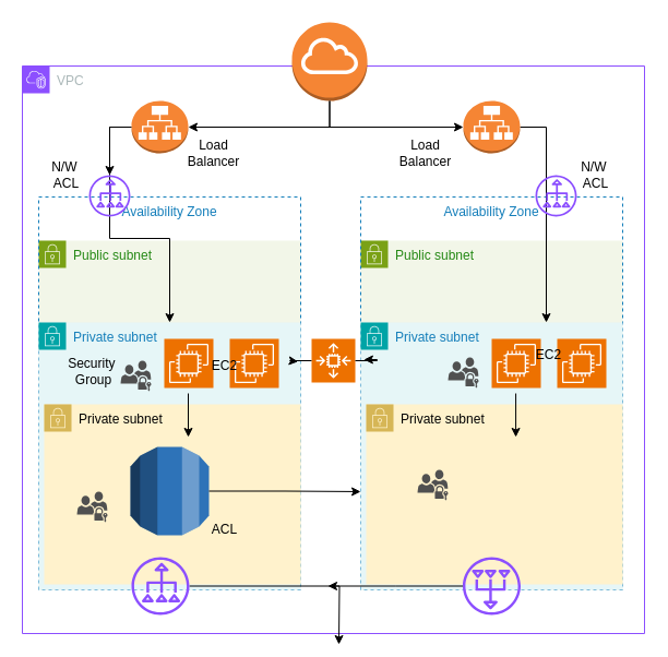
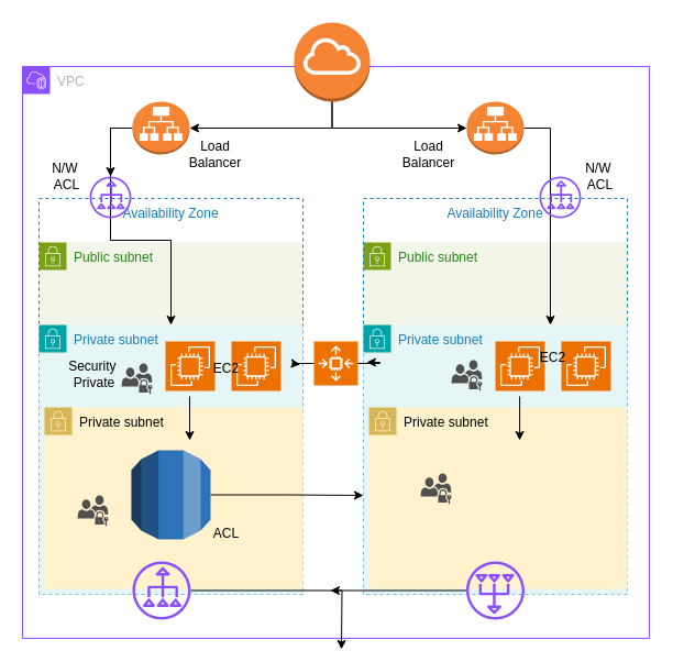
  <mxCell id="0" />
  <mxCell id="1" parent="0" />
  <mxCell id="2" value="VPC" style="points=[[0,0],[0.25,0],[0.5,0],[0.75,0],[1,0],[1,0.25],[1,0.5],[1,0.75],[1,1],[0.75,1],[0.5,1],[0.25,1],[0,1],[0,0.75],[0,0.5],[0,0.25]];outlineConnect=0;gradientColor=none;html=1;whiteSpace=wrap;fontSize=12;fontStyle=0;container=1;pointerEvents=0;collapsible=0;recursiveResize=0;shape=mxgraph.aws4.group;grIcon=mxgraph.aws4.group_vpc2;strokeColor=#8C4FFF;fillColor=none;verticalAlign=top;align=left;spacingLeft=30;fontColor=#AAB7B8;dashed=0;" vertex="1" parent="1"><mxGeometry x="20" y="60" width="570" height="520" as="geometry" /></mxCell>
  <mxCell id="3" value="Public subnet" style="points=[[0,0],[0.25,0],[0.5,0],[0.75,0],[1,0],[1,0.25],[1,0.5],[1,0.75],[1,1],[0.75,1],[0.5,1],[0.25,1],[0,1],[0,0.75],[0,0.5],[0,0.25]];outlineConnect=0;gradientColor=none;html=1;whiteSpace=wrap;fontSize=12;fontStyle=0;container=1;pointerEvents=0;collapsible=0;recursiveResize=0;shape=mxgraph.aws4.group;grIcon=mxgraph.aws4.group_security_group;grStroke=0;strokeColor=#7AA116;fillColor=#F2F6E8;verticalAlign=top;align=left;spacingLeft=30;fontColor=#248814;dashed=0;" vertex="1" parent="2"><mxGeometry x="15" y="160" width="240" height="320" as="geometry" /></mxCell>
  <mxCell id="4" value="Availability Zone" style="fillColor=none;strokeColor=#147EBA;dashed=1;verticalAlign=top;fontStyle=0;fontColor=#147EBA;whiteSpace=wrap;html=1;" vertex="1" parent="3"><mxGeometry y="-40" width="240" height="360" as="geometry" /></mxCell>
  <mxCell id="5" value="Private subnet" style="points=[[0,0],[0.25,0],[0.5,0],[0.75,0],[1,0],[1,0.25],[1,0.5],[1,0.75],[1,1],[0.75,1],[0.5,1],[0.25,1],[0,1],[0,0.75],[0,0.5],[0,0.25]];outlineConnect=0;gradientColor=none;html=1;whiteSpace=wrap;fontSize=12;fontStyle=0;container=1;pointerEvents=0;collapsible=0;recursiveResize=0;shape=mxgraph.aws4.group;grIcon=mxgraph.aws4.group_security_group;grStroke=0;strokeColor=#00A4A6;fillColor=#E6F6F7;verticalAlign=top;align=left;spacingLeft=30;fontColor=#147EBA;dashed=0;" vertex="1" parent="3"><mxGeometry y="75" width="240" height="245" as="geometry" /></mxCell>
  <mxCell id="6" value="Private subnet" style="points=[[0,0],[0.25,0],[0.5,0],[0.75,0],[1,0],[1,0.25],[1,0.5],[1,0.75],[1,1],[0.75,1],[0.5,1],[0.25,1],[0,1],[0,0.75],[0,0.5],[0,0.25]];outlineConnect=0;html=1;whiteSpace=wrap;fontSize=12;fontStyle=0;container=1;pointerEvents=0;collapsible=0;recursiveResize=0;shape=mxgraph.aws4.group;grIcon=mxgraph.aws4.group_security_group;grStroke=0;strokeColor=#d6b656;fillColor=#fff2cc;verticalAlign=top;align=left;spacingLeft=30;dashed=0;" vertex="1" parent="5"><mxGeometry x="5" y="75" width="235" height="165" as="geometry" /></mxCell>
  <mxCell id="7" value="" style="outlineConnect=0;dashed=0;verticalLabelPosition=bottom;verticalAlign=top;align=center;html=1;shape=mxgraph.aws3.rds;fillColor=#2E73B8;gradientColor=none;" vertex="1" parent="6"><mxGeometry x="79" y="39" width="72" height="81" as="geometry" /></mxCell>
  <mxCell id="8" value="" style="endArrow=classic;html=1;rounded=0;" edge="1" parent="6"><mxGeometry width="50" height="50" relative="1" as="geometry"><mxPoint x="132" y="-10" as="sourcePoint" /><mxPoint x="132" y="30" as="targetPoint" /></mxGeometry></mxCell>
  <mxCell id="9" value="ACL" style="text;html=1;align=center;verticalAlign=middle;resizable=0;points=[];autosize=1;strokeColor=none;fillColor=none;" vertex="1" parent="6"><mxGeometry x="140" y="100" width="50" height="30" as="geometry" /></mxCell>
  <mxCell id="10" value="" style="sketch=0;points=[[0,0,0],[0.25,0,0],[0.5,0,0],[0.75,0,0],[1,0,0],[0,1,0],[0.25,1,0],[0.5,1,0],[0.75,1,0],[1,1,0],[0,0.25,0],[0,0.5,0],[0,0.75,0],[1,0.25,0],[1,0.5,0],[1,0.75,0]];outlineConnect=0;fontColor=#232F3E;fillColor=#ED7100;strokeColor=#ffffff;dashed=0;verticalLabelPosition=bottom;verticalAlign=top;align=center;html=1;fontSize=12;fontStyle=0;aspect=fixed;shape=mxgraph.aws4.resourceIcon;resIcon=mxgraph.aws4.ec2;" vertex="1" parent="5"><mxGeometry x="115" y="15" width="45" height="45" as="geometry" /></mxCell>
  <mxCell id="11" value="" style="sketch=0;points=[[0,0,0],[0.25,0,0],[0.5,0,0],[0.75,0,0],[1,0,0],[0,1,0],[0.25,1,0],[0.5,1,0],[0.75,1,0],[1,1,0],[0,0.25,0],[0,0.5,0],[0,0.75,0],[1,0.25,0],[1,0.5,0],[1,0.75,0]];outlineConnect=0;fontColor=#232F3E;fillColor=#ED7100;strokeColor=#ffffff;dashed=0;verticalLabelPosition=bottom;verticalAlign=top;align=center;html=1;fontSize=12;fontStyle=0;aspect=fixed;shape=mxgraph.aws4.resourceIcon;resIcon=mxgraph.aws4.ec2;" vertex="1" parent="5"><mxGeometry x="175" y="15" width="45" height="45" as="geometry" /></mxCell>
- <mxCell id="12" value="Security&amp;nbsp;&lt;div&gt;Group&lt;/div&gt;" style="text;html=1;align=center;verticalAlign=middle;resizable=0;points=[];autosize=1;strokeColor=none;fillColor=none;" vertex="1" parent="5"><mxGeometry x="15" y="25" width="70" height="40" as="geometry" /></mxCell>
+ <mxCell id="12" value="Security&amp;nbsp;&lt;div&gt;Private&lt;/div&gt;" style="text;html=1;align=center;verticalAlign=middle;resizable=0;points=[];autosize=1;strokeColor=none;fillColor=none;" vertex="1" parent="5"><mxGeometry x="15" y="25" width="70" height="40" as="geometry" /></mxCell>
  <mxCell id="13" value="" style="sketch=0;pointerEvents=1;shadow=0;dashed=0;html=1;strokeColor=none;fillColor=#505050;labelPosition=center;verticalLabelPosition=bottom;verticalAlign=top;outlineConnect=0;align=center;shape=mxgraph.office.servers.universal_security_group;" vertex="1" parent="3"><mxGeometry x="75" y="110" width="28" height="28" as="geometry" /></mxCell>
  <mxCell id="14" value="" style="sketch=0;pointerEvents=1;shadow=0;dashed=0;html=1;strokeColor=none;fillColor=#505050;labelPosition=center;verticalLabelPosition=bottom;verticalAlign=top;outlineConnect=0;align=center;shape=mxgraph.office.servers.universal_security_group;" vertex="1" parent="3"><mxGeometry x="35" y="230" width="28" height="28" as="geometry" /></mxCell>
  <mxCell id="15" value="EC2" style="text;html=1;align=center;verticalAlign=middle;resizable=0;points=[];autosize=1;strokeColor=none;fillColor=none;" vertex="1" parent="3"><mxGeometry x="145" y="100" width="50" height="30" as="geometry" /></mxCell>
  <mxCell id="16" value="Public subnet" style="points=[[0,0],[0.25,0],[0.5,0],[0.75,0],[1,0],[1,0.25],[1,0.5],[1,0.75],[1,1],[0.75,1],[0.5,1],[0.25,1],[0,1],[0,0.75],[0,0.5],[0,0.25]];outlineConnect=0;gradientColor=none;html=1;whiteSpace=wrap;fontSize=12;fontStyle=0;container=1;pointerEvents=0;collapsible=0;recursiveResize=0;shape=mxgraph.aws4.group;grIcon=mxgraph.aws4.group_security_group;grStroke=0;strokeColor=#7AA116;fillColor=#F2F6E8;verticalAlign=top;align=left;spacingLeft=30;fontColor=#248814;dashed=0;" vertex="1" parent="2"><mxGeometry x="310" y="160" width="240" height="320" as="geometry" /></mxCell>
  <mxCell id="17" value="Availability Zone" style="fillColor=none;strokeColor=#147EBA;dashed=1;verticalAlign=top;fontStyle=0;fontColor=#147EBA;whiteSpace=wrap;html=1;" vertex="1" parent="16"><mxGeometry y="-40" width="240" height="360" as="geometry" /></mxCell>
  <mxCell id="18" value="Private subnet" style="points=[[0,0],[0.25,0],[0.5,0],[0.75,0],[1,0],[1,0.25],[1,0.5],[1,0.75],[1,1],[0.75,1],[0.5,1],[0.25,1],[0,1],[0,0.75],[0,0.5],[0,0.25]];outlineConnect=0;gradientColor=none;html=1;whiteSpace=wrap;fontSize=12;fontStyle=0;container=1;pointerEvents=0;collapsible=0;recursiveResize=0;shape=mxgraph.aws4.group;grIcon=mxgraph.aws4.group_security_group;grStroke=0;strokeColor=#00A4A6;fillColor=#E6F6F7;verticalAlign=top;align=left;spacingLeft=30;fontColor=#147EBA;dashed=0;" vertex="1" parent="16"><mxGeometry y="75" width="240" height="245" as="geometry" /></mxCell>
  <mxCell id="19" value="Private subnet" style="points=[[0,0],[0.25,0],[0.5,0],[0.75,0],[1,0],[1,0.25],[1,0.5],[1,0.75],[1,1],[0.75,1],[0.5,1],[0.25,1],[0,1],[0,0.75],[0,0.5],[0,0.25]];outlineConnect=0;html=1;whiteSpace=wrap;fontSize=12;fontStyle=0;container=1;pointerEvents=0;collapsible=0;recursiveResize=0;shape=mxgraph.aws4.group;grIcon=mxgraph.aws4.group_security_group;grStroke=0;strokeColor=#d6b656;fillColor=#fff2cc;verticalAlign=top;align=left;spacingLeft=30;dashed=0;" vertex="1" parent="18"><mxGeometry x="5" y="75" width="235" height="165" as="geometry" /></mxCell>
  <mxCell id="20" value="" style="endArrow=classic;html=1;rounded=0;" edge="1" parent="19"><mxGeometry width="50" height="50" relative="1" as="geometry"><mxPoint x="137.08" y="-10" as="sourcePoint" /><mxPoint x="137.08" y="30" as="targetPoint" /></mxGeometry></mxCell>
  <mxCell id="21" value="" style="sketch=0;points=[[0,0,0],[0.25,0,0],[0.5,0,0],[0.75,0,0],[1,0,0],[0,1,0],[0.25,1,0],[0.5,1,0],[0.75,1,0],[1,1,0],[0,0.25,0],[0,0.5,0],[0,0.75,0],[1,0.25,0],[1,0.5,0],[1,0.75,0]];outlineConnect=0;fontColor=#232F3E;fillColor=#ED7100;strokeColor=#ffffff;dashed=0;verticalLabelPosition=bottom;verticalAlign=top;align=center;html=1;fontSize=12;fontStyle=0;aspect=fixed;shape=mxgraph.aws4.resourceIcon;resIcon=mxgraph.aws4.ec2;" vertex="1" parent="16"><mxGeometry x="180" y="90" width="45" height="45" as="geometry" /></mxCell>
  <mxCell id="22" value="" style="sketch=0;points=[[0,0,0],[0.25,0,0],[0.5,0,0],[0.75,0,0],[1,0,0],[0,1,0],[0.25,1,0],[0.5,1,0],[0.75,1,0],[1,1,0],[0,0.25,0],[0,0.5,0],[0,0.75,0],[1,0.25,0],[1,0.5,0],[1,0.75,0]];outlineConnect=0;fontColor=#232F3E;fillColor=#ED7100;strokeColor=#ffffff;dashed=0;verticalLabelPosition=bottom;verticalAlign=top;align=center;html=1;fontSize=12;fontStyle=0;aspect=fixed;shape=mxgraph.aws4.resourceIcon;resIcon=mxgraph.aws4.ec2;" vertex="1" parent="16"><mxGeometry x="120" y="90" width="45" height="45" as="geometry" /></mxCell>
  <mxCell id="23" style="edgeStyle=orthogonalEdgeStyle;rounded=0;orthogonalLoop=1;jettySize=auto;html=1;" edge="1" parent="16" source="24"><mxGeometry relative="1" as="geometry"><mxPoint x="-30" y="316.5" as="targetPoint" /></mxGeometry></mxCell>
  <mxCell id="24" value="" style="sketch=0;outlineConnect=0;fontColor=#232F3E;gradientColor=none;fillColor=#8C4FFF;strokeColor=none;dashed=0;verticalLabelPosition=bottom;verticalAlign=top;align=center;html=1;fontSize=12;fontStyle=0;aspect=fixed;pointerEvents=1;shape=mxgraph.aws4.nat_gateway;rotation=90;" vertex="1" parent="16"><mxGeometry x="93.5" y="290" width="53" height="53" as="geometry" /></mxCell>
  <mxCell id="25" value="" style="sketch=0;pointerEvents=1;shadow=0;dashed=0;html=1;strokeColor=none;fillColor=#505050;labelPosition=center;verticalLabelPosition=bottom;verticalAlign=top;outlineConnect=0;align=center;shape=mxgraph.office.servers.universal_security_group;" vertex="1" parent="16"><mxGeometry x="80" y="107" width="28" height="28" as="geometry" /></mxCell>
  <mxCell id="26" value="" style="sketch=0;pointerEvents=1;shadow=0;dashed=0;html=1;strokeColor=none;fillColor=#505050;labelPosition=center;verticalLabelPosition=bottom;verticalAlign=top;outlineConnect=0;align=center;shape=mxgraph.office.servers.universal_security_group;" vertex="1" parent="16"><mxGeometry x="52" y="210" width="28" height="28" as="geometry" /></mxCell>
  <mxCell id="27" value="EC2" style="text;html=1;align=center;verticalAlign=middle;resizable=0;points=[];autosize=1;strokeColor=none;fillColor=none;" vertex="1" parent="16"><mxGeometry x="146.5" y="90" width="50" height="30" as="geometry" /></mxCell>
  <mxCell id="28" style="edgeStyle=orthogonalEdgeStyle;rounded=0;orthogonalLoop=1;jettySize=auto;html=1;" edge="1" parent="2" source="38" target="5"><mxGeometry relative="1" as="geometry"><Array as="points"><mxPoint x="80" y="56" /><mxPoint x="80" y="158" /><mxPoint x="135" y="158" /></Array></mxGeometry></mxCell>
  <mxCell id="29" value="" style="outlineConnect=0;dashed=0;verticalLabelPosition=bottom;verticalAlign=top;align=center;html=1;shape=mxgraph.aws3.application_load_balancer;fillColor=#F58534;gradientColor=none;" vertex="1" parent="2"><mxGeometry x="100" y="32" width="52" height="48" as="geometry" /></mxCell>
  <mxCell id="30" style="edgeStyle=orthogonalEdgeStyle;rounded=0;orthogonalLoop=1;jettySize=auto;html=1;" edge="1" parent="2" source="31" target="18"><mxGeometry relative="1" as="geometry"><Array as="points"><mxPoint x="480" y="56" /></Array></mxGeometry></mxCell>
  <mxCell id="31" value="" style="outlineConnect=0;dashed=0;verticalLabelPosition=bottom;verticalAlign=top;align=center;html=1;shape=mxgraph.aws3.application_load_balancer;fillColor=#F58534;gradientColor=none;" vertex="1" parent="2"><mxGeometry x="404" y="32" width="52" height="48" as="geometry" /></mxCell>
  <mxCell id="32" style="edgeStyle=orthogonalEdgeStyle;rounded=0;orthogonalLoop=1;jettySize=auto;html=1;entryX=0;entryY=0.75;entryDx=0;entryDy=0;" edge="1" parent="2" source="7" target="17"><mxGeometry relative="1" as="geometry" /></mxCell>
  <mxCell id="33" value="" style="sketch=0;points=[[0,0,0],[0.25,0,0],[0.5,0,0],[0.75,0,0],[1,0,0],[0,1,0],[0.25,1,0],[0.5,1,0],[0.75,1,0],[1,1,0],[0,0.25,0],[0,0.5,0],[0,0.75,0],[1,0.25,0],[1,0.5,0],[1,0.75,0]];outlineConnect=0;fontColor=#232F3E;fillColor=#ED7100;strokeColor=#ffffff;dashed=0;verticalLabelPosition=bottom;verticalAlign=top;align=center;html=1;fontSize=12;fontStyle=0;aspect=fixed;shape=mxgraph.aws4.resourceIcon;resIcon=mxgraph.aws4.auto_scaling2;" vertex="1" parent="2"><mxGeometry x="265" y="250" width="40" height="40" as="geometry" /></mxCell>
  <mxCell id="34" style="edgeStyle=orthogonalEdgeStyle;rounded=0;orthogonalLoop=1;jettySize=auto;html=1;entryX=0.99;entryY=0.419;entryDx=0;entryDy=0;entryPerimeter=0;" edge="1" parent="2" source="33" target="4"><mxGeometry relative="1" as="geometry" /></mxCell>
  <mxCell id="35" style="edgeStyle=orthogonalEdgeStyle;rounded=0;orthogonalLoop=1;jettySize=auto;html=1;entryX=0.012;entryY=0.414;entryDx=0;entryDy=0;entryPerimeter=0;" edge="1" parent="2" source="33" target="17"><mxGeometry relative="1" as="geometry" /></mxCell>
  <mxCell id="36" style="edgeStyle=orthogonalEdgeStyle;rounded=0;orthogonalLoop=1;jettySize=auto;html=1;" edge="1" parent="2" source="37"><mxGeometry relative="1" as="geometry"><mxPoint x="290" y="530" as="targetPoint" /></mxGeometry></mxCell>
  <mxCell id="37" value="" style="sketch=0;outlineConnect=0;fontColor=#232F3E;gradientColor=none;fillColor=#8C4FFF;strokeColor=none;dashed=0;verticalLabelPosition=bottom;verticalAlign=top;align=center;html=1;fontSize=12;fontStyle=0;aspect=fixed;pointerEvents=1;shape=mxgraph.aws4.nat_gateway;rotation=-90;" vertex="1" parent="2"><mxGeometry x="100" y="450" width="53" height="53" as="geometry" /></mxCell>
  <mxCell id="38" value="" style="sketch=0;outlineConnect=0;fontColor=#232F3E;gradientColor=none;fillColor=#8C4FFF;strokeColor=none;dashed=0;verticalLabelPosition=bottom;verticalAlign=top;align=center;html=1;fontSize=12;fontStyle=0;aspect=fixed;pointerEvents=1;shape=mxgraph.aws4.nat_gateway;rotation=-90;" vertex="1" parent="2"><mxGeometry x="61" y="100" width="38" height="38" as="geometry" /></mxCell>
  <mxCell id="39" value="" style="edgeStyle=orthogonalEdgeStyle;rounded=0;orthogonalLoop=1;jettySize=auto;html=1;" edge="1" parent="2" source="29" target="38"><mxGeometry relative="1" as="geometry"><mxPoint x="270" y="176" as="sourcePoint" /><mxPoint x="305" y="355" as="targetPoint" /><Array as="points" /></mxGeometry></mxCell>
  <mxCell id="40" value="" style="sketch=0;outlineConnect=0;fontColor=#232F3E;gradientColor=none;fillColor=#8C4FFF;strokeColor=none;dashed=0;verticalLabelPosition=bottom;verticalAlign=top;align=center;html=1;fontSize=12;fontStyle=0;aspect=fixed;pointerEvents=1;shape=mxgraph.aws4.nat_gateway;rotation=-90;" vertex="1" parent="2"><mxGeometry x="470" y="100" width="38" height="38" as="geometry" /></mxCell>
  <mxCell id="41" value="Load&lt;div&gt;Balancer&lt;/div&gt;" style="text;html=1;align=center;verticalAlign=middle;resizable=0;points=[];autosize=1;strokeColor=none;fillColor=none;" vertex="1" parent="2"><mxGeometry x="140" y="60" width="70" height="40" as="geometry" /></mxCell>
  <mxCell id="42" value="Load&lt;div&gt;Balancer&lt;/div&gt;" style="text;html=1;align=center;verticalAlign=middle;resizable=0;points=[];autosize=1;strokeColor=none;fillColor=none;" vertex="1" parent="2"><mxGeometry x="334" y="60" width="70" height="40" as="geometry" /></mxCell>
  <mxCell id="43" value="N/W&amp;nbsp;&lt;div&gt;ACL&lt;/div&gt;" style="text;html=1;align=center;verticalAlign=middle;resizable=0;points=[];autosize=1;strokeColor=none;fillColor=none;" vertex="1" parent="2"><mxGeometry x="15" y="80" width="50" height="40" as="geometry" /></mxCell>
  <mxCell id="44" value="N/W&amp;nbsp;&lt;div&gt;ACL&lt;/div&gt;" style="text;html=1;align=center;verticalAlign=middle;resizable=0;points=[];autosize=1;strokeColor=none;fillColor=none;" vertex="1" parent="2"><mxGeometry x="500" y="80" width="50" height="40" as="geometry" /></mxCell>
  <mxCell id="45" value="" style="outlineConnect=0;dashed=0;verticalLabelPosition=bottom;verticalAlign=top;align=center;html=1;shape=mxgraph.aws3.internet_gateway;fillColor=#F58534;gradientColor=none;" vertex="1" parent="1"><mxGeometry x="267" y="20" width="69" height="72" as="geometry" /></mxCell>
  <mxCell id="46" style="edgeStyle=orthogonalEdgeStyle;rounded=0;orthogonalLoop=1;jettySize=auto;html=1;entryX=1;entryY=0.5;entryDx=0;entryDy=0;entryPerimeter=0;" edge="1" parent="1" source="45" target="29"><mxGeometry relative="1" as="geometry"><Array as="points"><mxPoint x="301" y="116" /></Array></mxGeometry></mxCell>
  <mxCell id="47" style="edgeStyle=orthogonalEdgeStyle;rounded=0;orthogonalLoop=1;jettySize=auto;html=1;entryX=0;entryY=0.5;entryDx=0;entryDy=0;entryPerimeter=0;" edge="1" parent="1" source="45" target="31"><mxGeometry relative="1" as="geometry"><Array as="points"><mxPoint x="301" y="116" /></Array></mxGeometry></mxCell>
